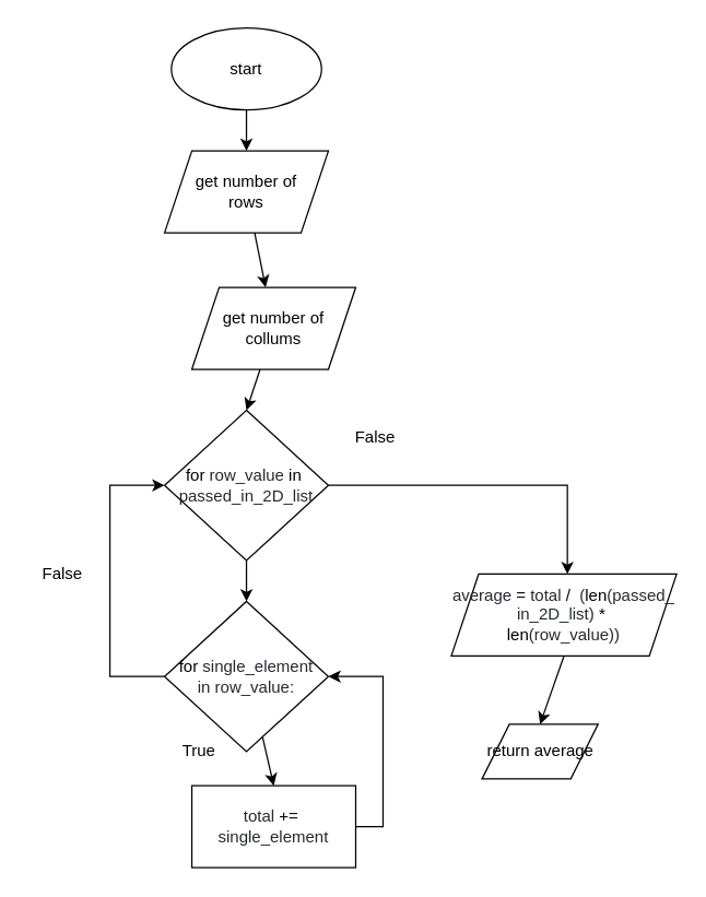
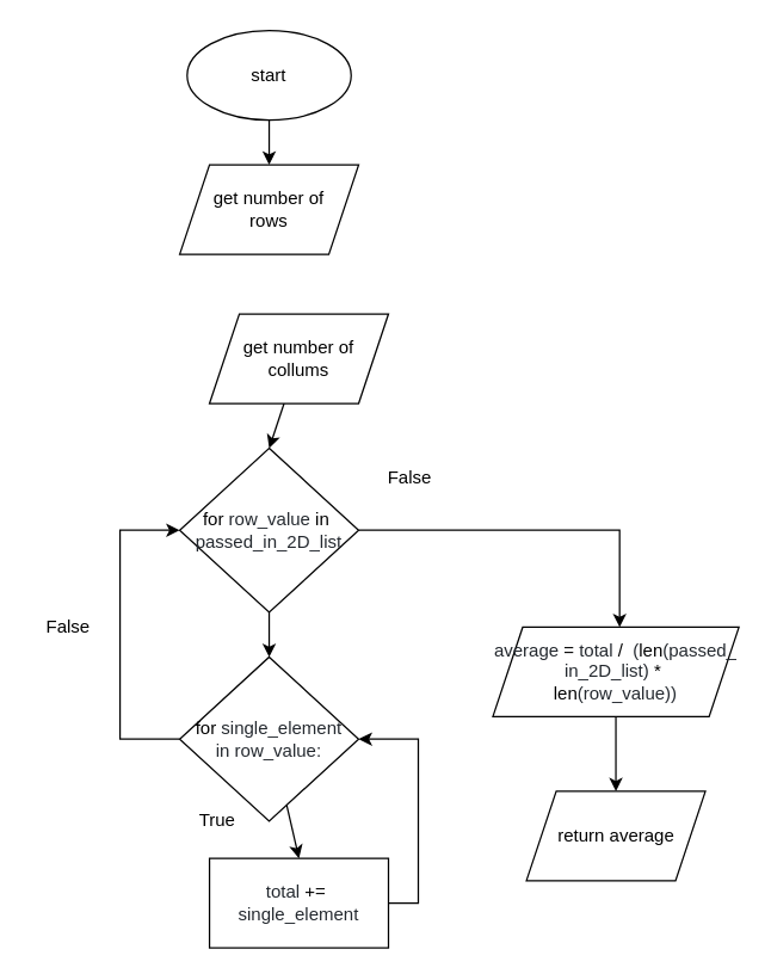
  <mxCell id="0" />
  <mxCell id="1" parent="0" />
  <mxCell id="2" style="edgeStyle=none;html=1;" parent="1" source="3" target="5" edge="1"><mxGeometry relative="1" as="geometry" /></mxCell>
  <mxCell id="3" value="start" style="ellipse;whiteSpace=wrap;html=1;" parent="1" vertex="1"><mxGeometry x="125" y="20" width="110" height="60" as="geometry" /></mxCell>
- <mxCell id="4" style="edgeStyle=none;html=1;" parent="1" source="5" target="7" edge="1"><mxGeometry relative="1" as="geometry" /></mxCell>
  <mxCell id="5" value="get number of &lt;br&gt;rows" style="shape=parallelogram;perimeter=parallelogramPerimeter;whiteSpace=wrap;html=1;fixedSize=1;" parent="1" vertex="1"><mxGeometry x="120" y="110" width="120" height="60" as="geometry" /></mxCell>
  <mxCell id="6" style="edgeStyle=none;html=1;" parent="1" source="7" edge="1"><mxGeometry relative="1" as="geometry"><mxPoint x="180" y="300" as="targetPoint" /></mxGeometry></mxCell>
  <mxCell id="7" value="get number of &lt;br&gt;collums" style="shape=parallelogram;perimeter=parallelogramPerimeter;whiteSpace=wrap;html=1;fixedSize=1;" parent="1" vertex="1"><mxGeometry x="140" y="210" width="120" height="60" as="geometry" /></mxCell>
  <mxCell id="8" style="edgeStyle=elbowEdgeStyle;html=1;entryX=0.5;entryY=0;entryDx=0;entryDy=0;elbow=vertical;rounded=0;exitX=1;exitY=0.5;exitDx=0;exitDy=0;" parent="1" edge="1" source="19"><mxGeometry relative="1" as="geometry"><Array as="points"><mxPoint x="320" y="355" /></Array><mxPoint x="240" y="340" as="sourcePoint" /><mxPoint x="415" y="420" as="targetPoint" /></mxGeometry></mxCell>
  <mxCell id="9" style="edgeStyle=none;html=1;exitX=0.5;exitY=1;exitDx=0;exitDy=0;entryX=0.5;entryY=0;entryDx=0;entryDy=0;" parent="1" source="21" edge="1" target="16"><mxGeometry relative="1" as="geometry"><mxPoint x="415" y="540" as="targetPoint" /><mxPoint x="415" y="490" as="sourcePoint" /></mxGeometry></mxCell>
  <mxCell id="10" style="edgeStyle=none;html=1;entryX=0.5;entryY=0;entryDx=0;entryDy=0;startArrow=none;" parent="1" target="12" edge="1"><mxGeometry relative="1" as="geometry"><mxPoint x="185" y="510" as="sourcePoint" /></mxGeometry></mxCell>
  <mxCell id="11" style="edgeStyle=elbowEdgeStyle;html=1;entryX=1;entryY=0.5;entryDx=0;entryDy=0;exitX=1;exitY=0.5;exitDx=0;exitDy=0;rounded=0;" parent="1" source="12" target="20" edge="1"><mxGeometry relative="1" as="geometry"><Array as="points"><mxPoint x="280" y="460" /><mxPoint x="280" y="510" /></Array><mxPoint x="247.5" y="475" as="targetPoint" /></mxGeometry></mxCell>
  <mxCell id="12" value="&lt;span class=&quot;pl-s1&quot; style=&quot;text-align: left ; box-sizing: border-box ; color: rgb(36 , 41 , 47) ; background-color: rgb(255 , 255 , 255)&quot;&gt;&lt;span class=&quot;pl-token&quot; style=&quot;box-sizing: border-box&quot;&gt;total&lt;/span&gt;&lt;/span&gt;&lt;span style=&quot;text-align: left ; color: rgb(36 , 41 , 47) ; background-color: rgb(255 , 255 , 255)&quot;&gt;&amp;nbsp;&lt;/span&gt;&lt;span class=&quot;pl-c1&quot; style=&quot;text-align: left ; box-sizing: border-box ; background-color: rgb(255 , 255 , 255)&quot;&gt;+=&lt;/span&gt;&lt;span style=&quot;text-align: left ; color: rgb(36 , 41 , 47) ; background-color: rgb(255 , 255 , 255)&quot;&gt;&amp;nbsp;&lt;br&gt;&lt;/span&gt;&lt;span class=&quot;pl-s1&quot; style=&quot;text-align: left ; box-sizing: border-box ; color: rgb(36 , 41 , 47) ; background-color: rgb(255 , 255 , 255)&quot;&gt;&lt;span class=&quot;pl-token&quot; style=&quot;box-sizing: border-box&quot;&gt;single_element&lt;/span&gt;&lt;/span&gt;" style="rounded=0;whiteSpace=wrap;html=1;" parent="1" vertex="1"><mxGeometry x="140" y="575" width="120" height="60" as="geometry" /></mxCell>
  <mxCell id="13" value="False" style="text;html=1;align=center;verticalAlign=middle;resizable=0;points=[];autosize=1;strokeColor=none;fillColor=none;" parent="1" vertex="1"><mxGeometry x="20" y="410" width="50" height="20" as="geometry" /></mxCell>
  <mxCell id="14" value="True" style="text;html=1;align=center;verticalAlign=middle;resizable=0;points=[];autosize=1;strokeColor=none;fillColor=none;" parent="1" vertex="1"><mxGeometry x="125" y="540" width="40" height="20" as="geometry" /></mxCell>
  <mxCell id="15" value="False" style="text;html=1;align=center;verticalAlign=middle;resizable=0;points=[];autosize=1;strokeColor=none;fillColor=none;" parent="1" vertex="1"><mxGeometry x="249" y="310" width="50" height="20" as="geometry" /></mxCell>
- <mxCell id="16" value="return average" style="shape=parallelogram;perimeter=parallelogramPerimeter;whiteSpace=wrap;html=1;fixedSize=1;" parent="1" vertex="1"><mxGeometry x="352.5" y="530" width="85" height="40" as="geometry" /></mxCell>
+ <mxCell id="16" value="return average" style="shape=parallelogram;perimeter=parallelogramPerimeter;whiteSpace=wrap;html=1;fixedSize=1;" parent="1" vertex="1"><mxGeometry x="352.5" y="530" width="120" height="60" as="geometry" /></mxCell>
  <mxCell id="17" style="edgeStyle=elbowEdgeStyle;html=1;entryX=0;entryY=0.5;entryDx=0;entryDy=0;exitX=0;exitY=0.5;exitDx=0;exitDy=0;rounded=0;" parent="1" source="20" target="19" edge="1"><mxGeometry relative="1" as="geometry"><Array as="points"><mxPoint x="80" y="400" /></Array><mxPoint x="122.5" y="475" as="sourcePoint" /><mxPoint x="114" y="335" as="targetPoint" /></mxGeometry></mxCell>
  <mxCell id="18" style="edgeStyle=none;html=1;" edge="1" parent="1" source="19" target="20"><mxGeometry relative="1" as="geometry" /></mxCell>
  <mxCell id="19" value="&lt;span class=&quot;pl-k&quot; style=&quot;font-family: &amp;#34;helvetica&amp;#34; ; box-sizing: border-box&quot;&gt;for&lt;/span&gt;&lt;span style=&quot;font-family: &amp;#34;helvetica&amp;#34; ; color: rgb(36 , 41 , 47)&quot;&gt;&amp;nbsp;&lt;/span&gt;&lt;span class=&quot;pl-s1&quot; style=&quot;font-family: &amp;#34;helvetica&amp;#34; ; box-sizing: border-box ; color: rgb(36 , 41 , 47)&quot;&gt;row_value&lt;/span&gt;&lt;span style=&quot;font-family: &amp;#34;helvetica&amp;#34; ; color: rgb(36 , 41 , 47)&quot;&gt;&amp;nbsp;&lt;/span&gt;&lt;span class=&quot;pl-c1&quot; style=&quot;font-family: &amp;#34;helvetica&amp;#34; ; box-sizing: border-box&quot;&gt;in&lt;/span&gt;&lt;span style=&quot;font-family: &amp;#34;helvetica&amp;#34; ; color: rgb(36 , 41 , 47)&quot;&gt;&amp;nbsp;&lt;br&gt;&lt;/span&gt;&lt;span class=&quot;pl-s1&quot; style=&quot;font-family: &amp;#34;helvetica&amp;#34; ; box-sizing: border-box ; color: rgb(36 , 41 , 47)&quot;&gt;passed_in_2D_list&lt;/span&gt;" style="rhombus;whiteSpace=wrap;html=1;" vertex="1" parent="1"><mxGeometry x="120" y="300" width="120" height="110" as="geometry" /></mxCell>
  <mxCell id="20" value="&lt;span class=&quot;pl-k&quot; style=&quot;font-family: &amp;#34;helvetica&amp;#34; ; box-sizing: border-box&quot;&gt;for&lt;/span&gt;&lt;span style=&quot;font-family: &amp;#34;helvetica&amp;#34; ; color: rgb(36 , 41 , 47)&quot;&gt;&amp;nbsp;single_element in&amp;nbsp;&lt;/span&gt;&lt;span class=&quot;pl-s1&quot; style=&quot;font-family: &amp;#34;helvetica&amp;#34; ; box-sizing: border-box ; color: rgb(36 , 41 , 47)&quot;&gt;row_value:&lt;/span&gt;" style="rhombus;whiteSpace=wrap;html=1;" vertex="1" parent="1"><mxGeometry x="120" y="440" width="120" height="110" as="geometry" /></mxCell>
  <mxCell id="21" value="&lt;span class=&quot;pl-s1&quot; style=&quot;font-family: &amp;#34;helvetica&amp;#34; ; box-sizing: border-box ; color: rgb(36 , 41 , 47)&quot;&gt;average&lt;/span&gt;&lt;span style=&quot;font-family: &amp;#34;helvetica&amp;#34; ; color: rgb(36 , 41 , 47)&quot;&gt;&amp;nbsp;&lt;/span&gt;&lt;span class=&quot;pl-c1&quot; style=&quot;font-family: &amp;#34;helvetica&amp;#34; ; box-sizing: border-box&quot;&gt;=&lt;/span&gt;&lt;span style=&quot;font-family: &amp;#34;helvetica&amp;#34; ; color: rgb(36 , 41 , 47)&quot;&gt;&amp;nbsp;&lt;/span&gt;&lt;span class=&quot;pl-s1&quot; style=&quot;font-family: &amp;#34;helvetica&amp;#34; ; box-sizing: border-box ; color: rgb(36 , 41 , 47)&quot;&gt;total&lt;/span&gt;&lt;span style=&quot;font-family: &amp;#34;helvetica&amp;#34; ; color: rgb(36 , 41 , 47)&quot;&gt;&amp;nbsp;&lt;/span&gt;&lt;span class=&quot;pl-c1&quot; style=&quot;font-family: &amp;#34;helvetica&amp;#34; ; box-sizing: border-box&quot;&gt;/&lt;/span&gt;&lt;span style=&quot;font-family: &amp;#34;helvetica&amp;#34; ; color: rgb(36 , 41 , 47)&quot;&gt;&amp;nbsp; (&lt;/span&gt;&lt;span class=&quot;pl-en&quot; style=&quot;font-family: &amp;#34;helvetica&amp;#34; ; box-sizing: border-box&quot;&gt;len&lt;/span&gt;&lt;span style=&quot;font-family: &amp;#34;helvetica&amp;#34; ; color: rgb(36 , 41 , 47)&quot;&gt;(&lt;/span&gt;&lt;span class=&quot;pl-s1&quot; style=&quot;font-family: &amp;#34;helvetica&amp;#34; ; box-sizing: border-box ; color: rgb(36 , 41 , 47)&quot;&gt;passed_&lt;br&gt;in_2D_list&lt;/span&gt;&lt;span style=&quot;font-family: &amp;#34;helvetica&amp;#34; ; color: rgb(36 , 41 , 47)&quot;&gt;)&amp;nbsp;&lt;/span&gt;&lt;span class=&quot;pl-c1&quot; style=&quot;font-family: &amp;#34;helvetica&amp;#34; ; box-sizing: border-box&quot;&gt;*&lt;/span&gt;&lt;span style=&quot;font-family: &amp;#34;helvetica&amp;#34; ; color: rgb(36 , 41 , 47)&quot;&gt;&amp;nbsp;&lt;br&gt;&lt;/span&gt;&lt;span class=&quot;pl-en&quot; style=&quot;font-family: &amp;#34;helvetica&amp;#34; ; box-sizing: border-box&quot;&gt;len&lt;/span&gt;&lt;span style=&quot;font-family: &amp;#34;helvetica&amp;#34; ; color: rgb(36 , 41 , 47)&quot;&gt;(&lt;/span&gt;&lt;span class=&quot;pl-s1&quot; style=&quot;font-family: &amp;#34;helvetica&amp;#34; ; box-sizing: border-box ; color: rgb(36 , 41 , 47)&quot;&gt;row_value&lt;/span&gt;&lt;span style=&quot;font-family: &amp;#34;helvetica&amp;#34; ; color: rgb(36 , 41 , 47)&quot;&gt;))&lt;/span&gt;" style="shape=parallelogram;perimeter=parallelogramPerimeter;whiteSpace=wrap;html=1;fixedSize=1;" vertex="1" parent="1"><mxGeometry x="330" y="420" width="165" height="60" as="geometry" /></mxCell>
